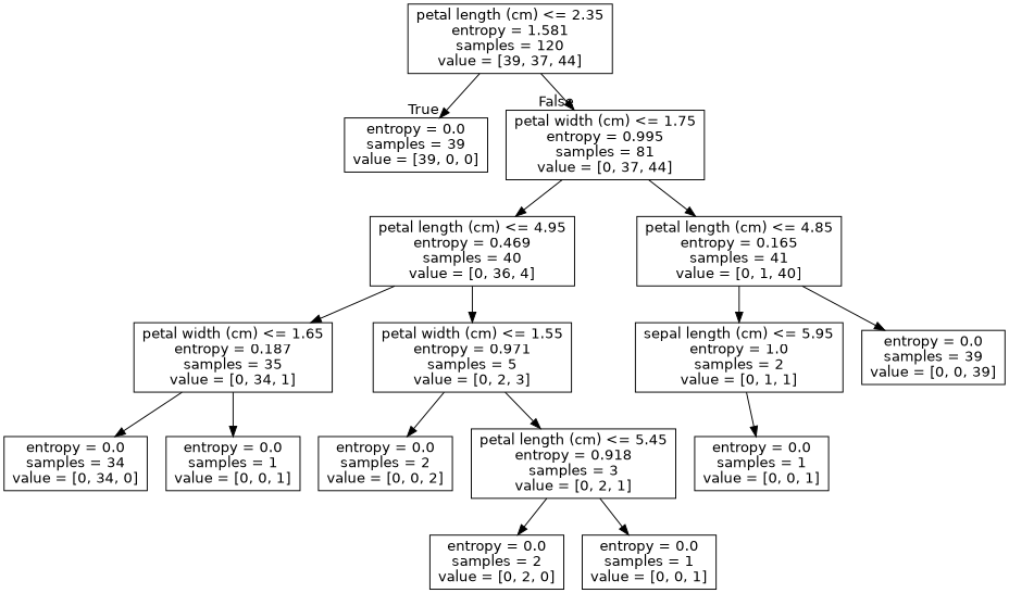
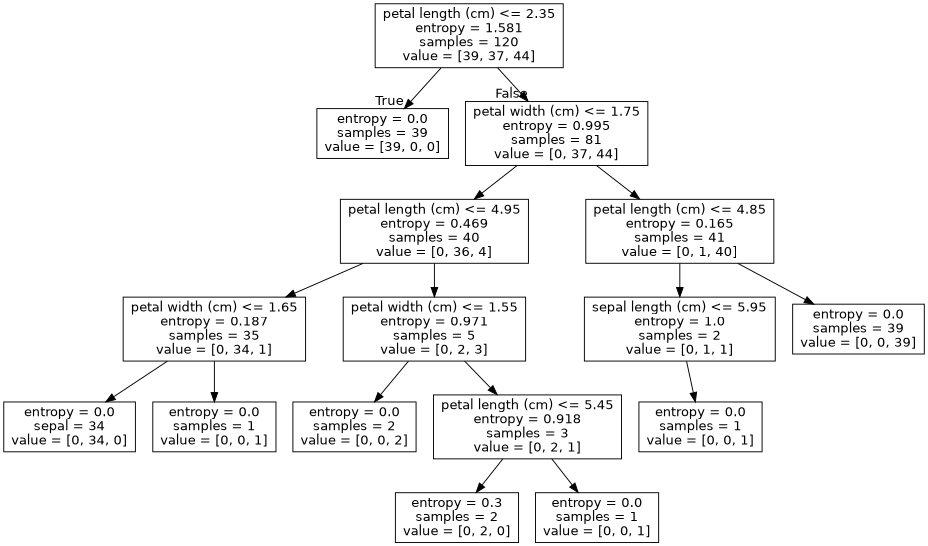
  digraph {
    node [fontname=helvetica shape=box]
    edge [fontname=helvetica]
    n1 [label="petal length (cm) <= 2.35\nentropy = 1.581\nsamples = 120\nvalue = [39, 37, 44]"]
    n2 [label="entropy = 0.0\nsamples = 39\nvalue = [39, 0, 0]"]
    n3 [label="petal width (cm) <= 1.75\nentropy = 0.995\nsamples = 81\nvalue = [0, 37, 44]"]
    n4 [label="petal length (cm) <= 4.95\nentropy = 0.469\nsamples = 40\nvalue = [0, 36, 4]"]
    n5 [label="petal length (cm) <= 4.85\nentropy = 0.165\nsamples = 41\nvalue = [0, 1, 40]"]
    n6 [label="petal width (cm) <= 1.65\nentropy = 0.187\nsamples = 35\nvalue = [0, 34, 1]"]
    n7 [label="petal width (cm) <= 1.55\nentropy = 0.971\nsamples = 5\nvalue = [0, 2, 3]"]
    n8 [label="sepal length (cm) <= 5.95\nentropy = 1.0\nsamples = 2\nvalue = [0, 1, 1]"]
    n9 [label="entropy = 0.0\nsamples = 39\nvalue = [0, 0, 39]"]
-   n10 [label="entropy = 0.0\nsamples = 34\nvalue = [0, 34, 0]"]
+   n10 [label="entropy = 0.0\nsepal = 34\nvalue = [0, 34, 0]"]
    n11 [label="entropy = 0.0\nsamples = 1\nvalue = [0, 0, 1]"]
    n12 [label="entropy = 0.0\nsamples = 2\nvalue = [0, 0, 2]"]
    n13 [label="petal length (cm) <= 5.45\nentropy = 0.918\nsamples = 3\nvalue = [0, 2, 1]"]
-   n14 [label="entropy = 0.0\nsamples = 2\nvalue = [0, 2, 0]"]
+   n14 [label="entropy = 0.3\nsamples = 2\nvalue = [0, 2, 0]"]
    n15 [label="entropy = 0.0\nsamples = 1\nvalue = [0, 0, 1]"]
    n16 [label="entropy = 0.0\nsamples = 1\nvalue = [0, 0, 1]"]
    n1 -> n2 [headlabel=True labelangle=45 labeldistance=2.5]
    n1 -> n3 [headlabel=False labelangle=-45 labeldistance=2.5]
    n3 -> n4
    n3 -> n5
    n4 -> n6
    n4 -> n7
    n5 -> n8
    n5 -> n9
    n6 -> n10
    n6 -> n11
    n7 -> n12
    n7 -> n13
    n8 -> n16
    n13 -> n14
    n13 -> n15
  }
